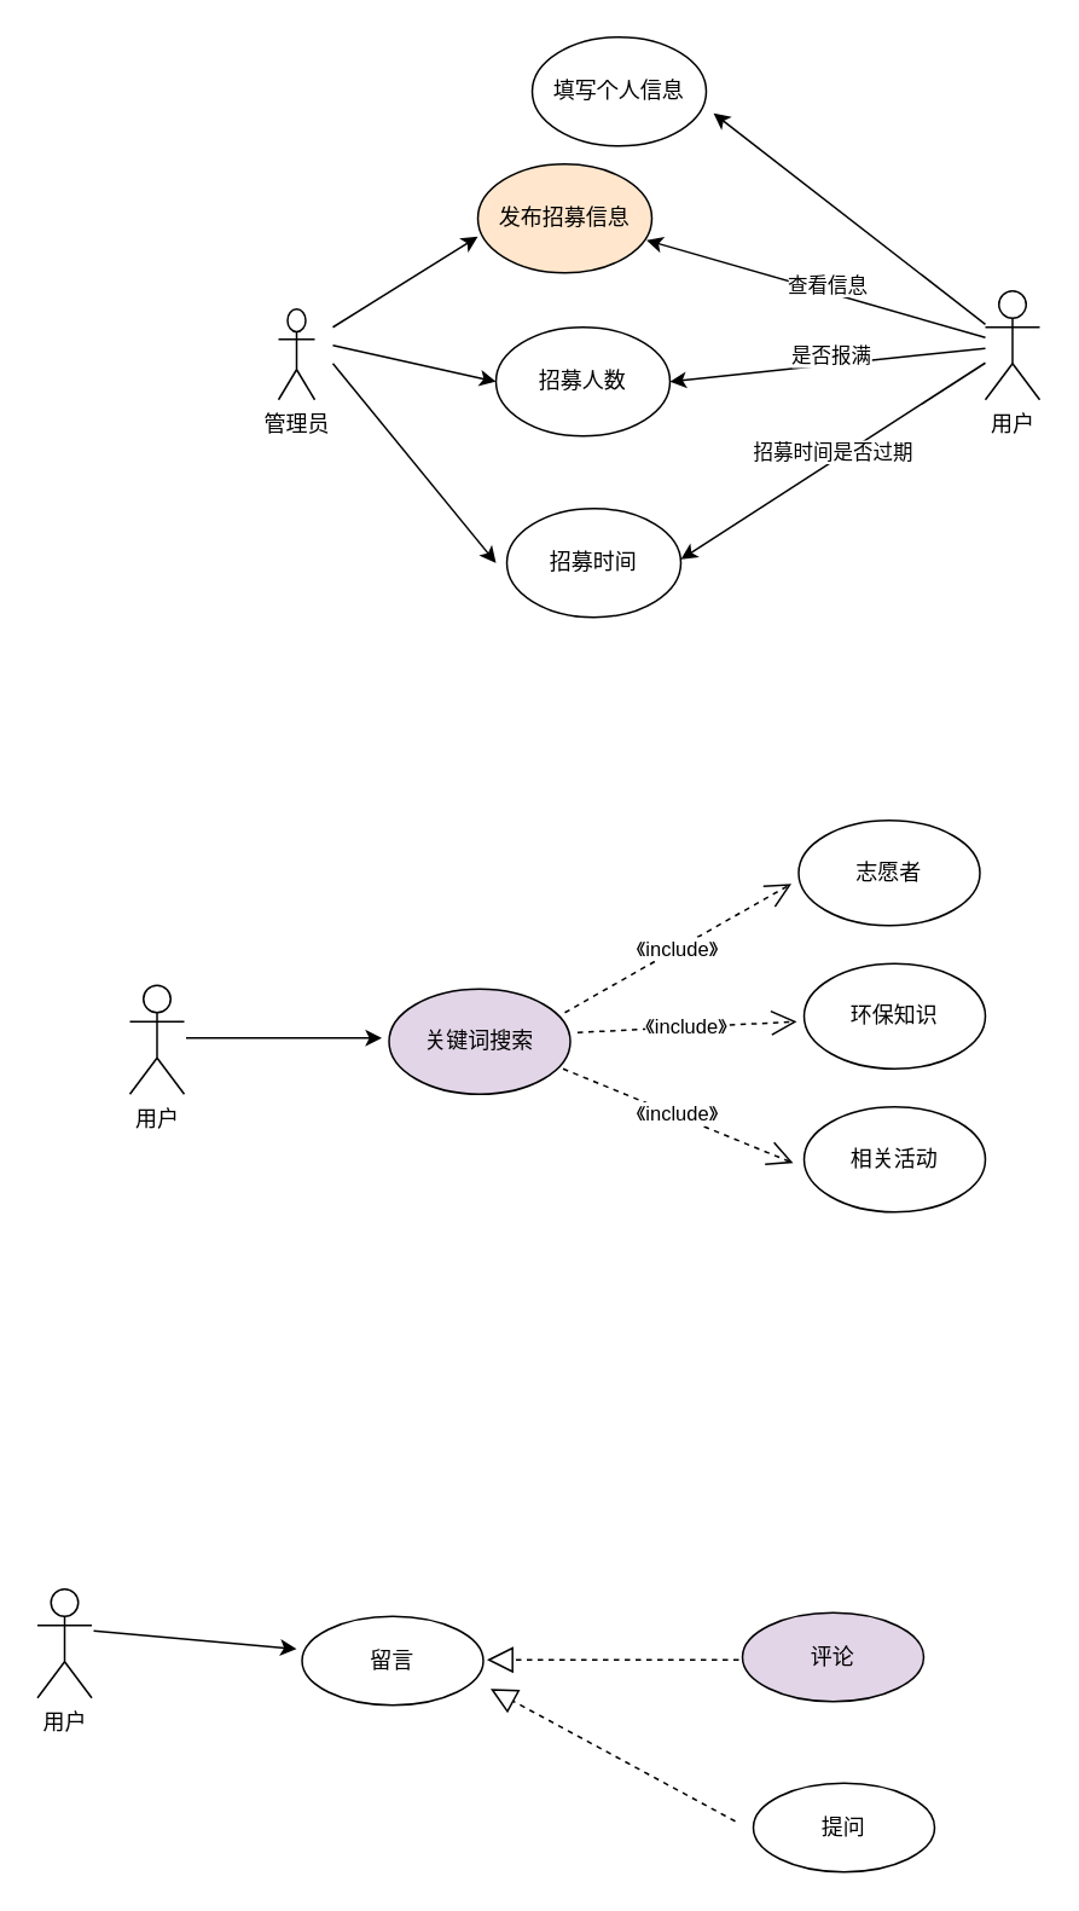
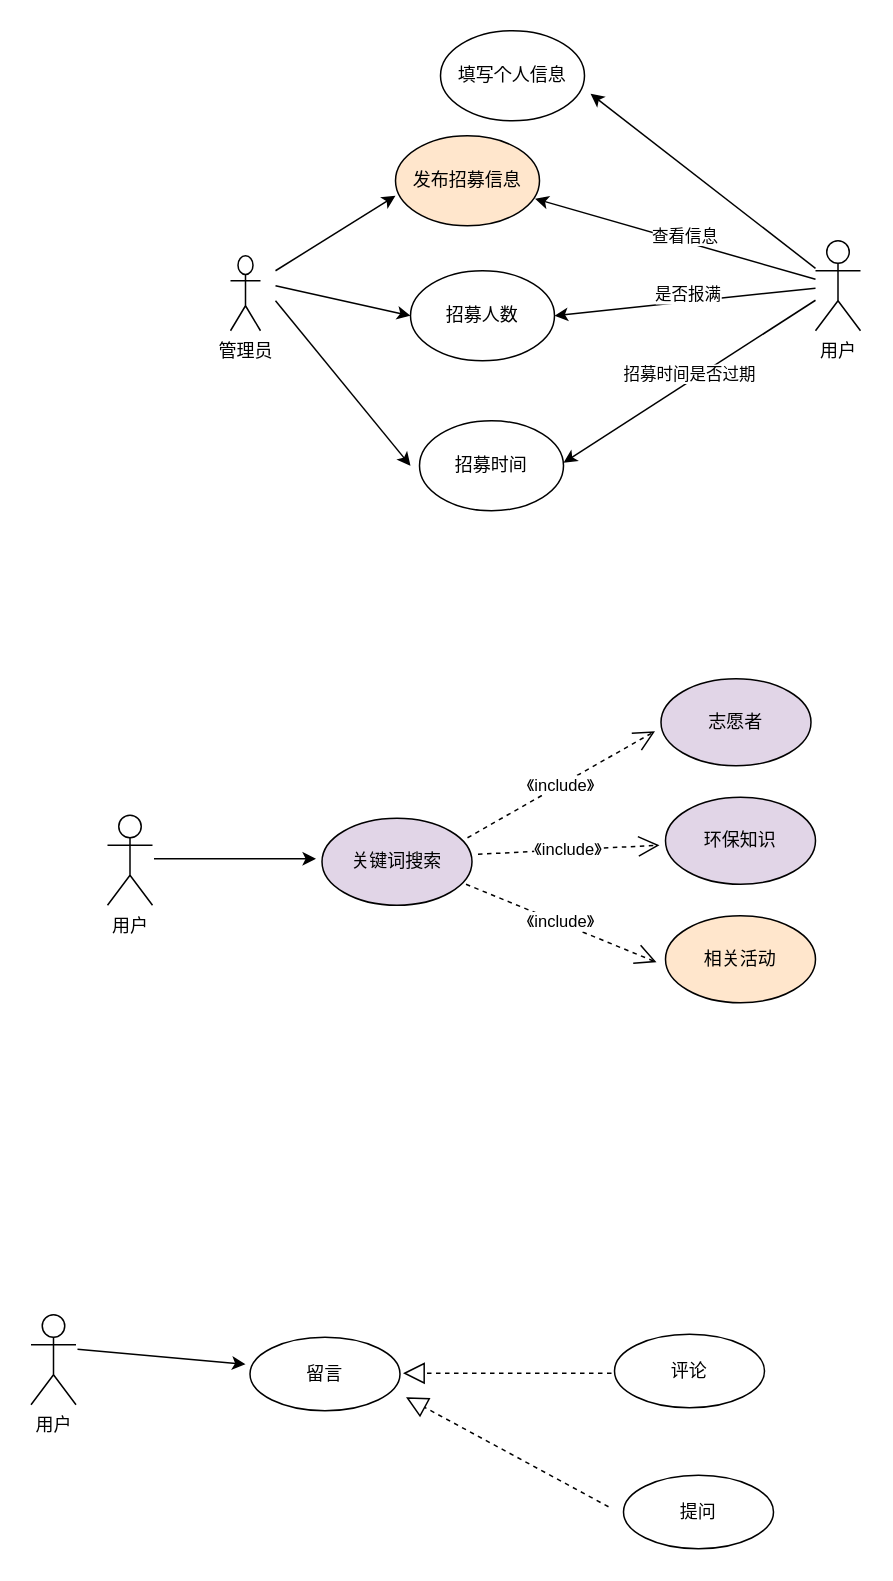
  <mxCell id="0" />
  <mxCell id="1" parent="0" />
  <mxCell id="2" value="管理员" style="shape=umlActor;verticalLabelPosition=bottom;verticalAlign=top;html=1;" vertex="1" parent="1"><mxGeometry x="153" y="170" width="20" height="50" as="geometry" /></mxCell>
  <mxCell id="3" value="" style="endArrow=classic;html=1;rounded=0;" edge="1" parent="1"><mxGeometry width="50" height="50" relative="1" as="geometry"><mxPoint x="183" y="180" as="sourcePoint" /><mxPoint x="263" y="130" as="targetPoint" /></mxGeometry></mxCell>
  <mxCell id="4" value="发布招募信息" style="ellipse;whiteSpace=wrap;html=1;fillColor=#ffe6cc;" vertex="1" parent="1"><mxGeometry x="263" y="90" width="96" height="60" as="geometry" /></mxCell>
  <mxCell id="5" value="" style="endArrow=classic;html=1;rounded=0;" edge="1" parent="1"><mxGeometry width="50" height="50" relative="1" as="geometry"><mxPoint x="183" y="190" as="sourcePoint" /><mxPoint x="273" y="210" as="targetPoint" /></mxGeometry></mxCell>
  <mxCell id="6" value="招募人数" style="ellipse;whiteSpace=wrap;html=1;" vertex="1" parent="1"><mxGeometry x="273" y="180" width="96" height="60" as="geometry" /></mxCell>
  <mxCell id="7" value="用户" style="shape=umlActor;verticalLabelPosition=bottom;verticalAlign=top;html=1;" vertex="1" parent="1"><mxGeometry x="543" y="160" width="30" height="60" as="geometry" /></mxCell>
  <mxCell id="8" value="" style="endArrow=classic;html=1;rounded=0;entryX=0.969;entryY=0.7;entryDx=0;entryDy=0;entryPerimeter=0;" edge="1" parent="1" source="7" target="4"><mxGeometry width="50" height="50" relative="1" as="geometry"><mxPoint x="553" y="210" as="sourcePoint" /><mxPoint x="603" y="160" as="targetPoint" /></mxGeometry></mxCell>
  <mxCell id="9" value="查看信息" style="edgeLabel;html=1;align=center;verticalAlign=middle;resizable=0;points=[];" vertex="1" connectable="0" parent="8"><mxGeometry x="-0.056" y="-5" relative="1" as="geometry"><mxPoint y="1" as="offset" /></mxGeometry></mxCell>
  <mxCell id="10" value="" style="endArrow=classic;html=1;rounded=0;entryX=1;entryY=0.5;entryDx=0;entryDy=0;" edge="1" parent="1" source="7" target="6"><mxGeometry width="50" height="50" relative="1" as="geometry"><mxPoint x="303" y="310" as="sourcePoint" /><mxPoint x="353" y="260" as="targetPoint" /></mxGeometry></mxCell>
  <mxCell id="11" value="是否报满" style="edgeLabel;html=1;align=center;verticalAlign=middle;resizable=0;points=[];" vertex="1" connectable="0" parent="10"><mxGeometry x="-0.029" y="-5" relative="1" as="geometry"><mxPoint as="offset" /></mxGeometry></mxCell>
  <mxCell id="12" value="" style="endArrow=classic;html=1;rounded=0;" edge="1" parent="1"><mxGeometry width="50" height="50" relative="1" as="geometry"><mxPoint x="183" y="200" as="sourcePoint" /><mxPoint x="273" y="310" as="targetPoint" /></mxGeometry></mxCell>
  <mxCell id="13" value="招募时间" style="ellipse;whiteSpace=wrap;html=1;" vertex="1" parent="1"><mxGeometry x="279" y="280" width="96" height="60" as="geometry" /></mxCell>
  <mxCell id="14" value="" style="endArrow=classic;html=1;rounded=0;entryX=1;entryY=0.5;entryDx=0;entryDy=0;" edge="1" parent="1" source="7"><mxGeometry width="50" height="50" relative="1" as="geometry"><mxPoint x="549" y="290" as="sourcePoint" /><mxPoint x="375" y="308" as="targetPoint" /></mxGeometry></mxCell>
  <mxCell id="15" value="招募时间是否过期" style="edgeLabel;html=1;align=center;verticalAlign=middle;resizable=0;points=[];" vertex="1" connectable="0" parent="14"><mxGeometry x="-0.029" y="-5" relative="1" as="geometry"><mxPoint as="offset" /></mxGeometry></mxCell>
  <mxCell id="16" value="填写个人信息" style="ellipse;whiteSpace=wrap;html=1;" vertex="1" parent="1"><mxGeometry x="293" y="20" width="96" height="60" as="geometry" /></mxCell>
  <mxCell id="17" value="" style="endArrow=classic;html=1;rounded=0;entryX=1.042;entryY=0.7;entryDx=0;entryDy=0;entryPerimeter=0;" edge="1" parent="1" source="7" target="16"><mxGeometry width="50" height="50" relative="1" as="geometry"><mxPoint x="546" y="160" as="sourcePoint" /><mxPoint x="359" y="106" as="targetPoint" /></mxGeometry></mxCell>
  <mxCell id="18" value="用户" style="shape=umlActor;verticalLabelPosition=bottom;verticalAlign=top;html=1;outlineConnect=0;" vertex="1" parent="1"><mxGeometry x="71" y="543" width="30" height="60" as="geometry" /></mxCell>
  <mxCell id="19" value="" style="endArrow=classic;html=1;rounded=0;" edge="1" parent="1"><mxGeometry width="50" height="50" relative="1" as="geometry"><mxPoint x="102" y="572" as="sourcePoint" /><mxPoint x="210" y="572" as="targetPoint" /></mxGeometry></mxCell>
  <mxCell id="20" value="关键词搜索" style="ellipse;whiteSpace=wrap;html=1;fillColor=#e1d5e7;" vertex="1" parent="1"><mxGeometry x="214" y="545" width="100" height="58" as="geometry" /></mxCell>
- <mxCell id="21" value="志愿者" style="ellipse;whiteSpace=wrap;html=1;" vertex="1" parent="1"><mxGeometry x="440" y="452" width="100" height="58" as="geometry" /></mxCell>
- <mxCell id="22" value="环保知识" style="ellipse;whiteSpace=wrap;html=1;" vertex="1" parent="1"><mxGeometry x="443" y="531" width="100" height="58" as="geometry" /></mxCell>
- <mxCell id="23" value="相关活动" style="ellipse;whiteSpace=wrap;html=1;" vertex="1" parent="1"><mxGeometry x="443" y="610" width="100" height="58" as="geometry" /></mxCell>
+ <mxCell id="21" value="志愿者" style="ellipse;whiteSpace=wrap;html=1;fillColor=#e1d5e7;" vertex="1" parent="1"><mxGeometry x="440" y="452" width="100" height="58" as="geometry" /></mxCell>
+ <mxCell id="22" value="环保知识" style="ellipse;whiteSpace=wrap;html=1;fillColor=#e1d5e7;" vertex="1" parent="1"><mxGeometry x="443" y="531" width="100" height="58" as="geometry" /></mxCell>
+ <mxCell id="23" value="相关活动" style="ellipse;whiteSpace=wrap;html=1;fillColor=#ffe6cc;" vertex="1" parent="1"><mxGeometry x="443" y="610" width="100" height="58" as="geometry" /></mxCell>
  <mxCell id="24" value="用户" style="shape=umlActor;verticalLabelPosition=bottom;verticalAlign=top;html=1;outlineConnect=0;" vertex="1" parent="1"><mxGeometry x="20" y="876" width="30" height="60" as="geometry" /></mxCell>
  <mxCell id="25" value="留言" style="ellipse;whiteSpace=wrap;html=1;" vertex="1" parent="1"><mxGeometry x="166" y="891" width="100" height="49" as="geometry" /></mxCell>
  <mxCell id="26" value="" style="endArrow=classic;html=1;rounded=0;" edge="1" parent="1"><mxGeometry width="50" height="50" relative="1" as="geometry"><mxPoint x="51" y="899" as="sourcePoint" /><mxPoint x="163" y="909" as="targetPoint" /></mxGeometry></mxCell>
- <mxCell id="27" value="评论" style="ellipse;whiteSpace=wrap;html=1;fillColor=#e1d5e7;" vertex="1" parent="1"><mxGeometry x="409" y="889" width="100" height="49" as="geometry" /></mxCell>
+ <mxCell id="27" value="评论" style="ellipse;whiteSpace=wrap;html=1;" vertex="1" parent="1"><mxGeometry x="409" y="889" width="100" height="49" as="geometry" /></mxCell>
  <mxCell id="28" value="提问" style="ellipse;whiteSpace=wrap;html=1;" vertex="1" parent="1"><mxGeometry x="415" y="983" width="100" height="49" as="geometry" /></mxCell>
  <mxCell id="29" value="" style="endArrow=block;dashed=1;endFill=0;endSize=12;html=1;rounded=0;" edge="1" parent="1"><mxGeometry width="160" relative="1" as="geometry"><mxPoint x="407" y="915" as="sourcePoint" /><mxPoint x="268" y="915" as="targetPoint" /></mxGeometry></mxCell>
  <mxCell id="30" value="" style="endArrow=block;dashed=1;endFill=0;endSize=12;html=1;rounded=0;" edge="1" parent="1"><mxGeometry width="160" relative="1" as="geometry"><mxPoint x="405" y="1004" as="sourcePoint" /><mxPoint x="270" y="931" as="targetPoint" /></mxGeometry></mxCell>
  <mxCell id="31" value="" style="endArrow=open;endSize=12;dashed=1;html=1;rounded=0;" edge="1" parent="1"><mxGeometry width="160" relative="1" as="geometry"><mxPoint x="310" y="589" as="sourcePoint" /><mxPoint x="437" y="641" as="targetPoint" /></mxGeometry></mxCell>
  <mxCell id="32" value="《include》" style="edgeLabel;html=1;align=center;verticalAlign=middle;resizable=0;points=[];" vertex="1" connectable="0" parent="31"><mxGeometry x="-0.031" y="1" relative="1" as="geometry"><mxPoint x="1" as="offset" /></mxGeometry></mxCell>
  <mxCell id="33" value="" style="endArrow=open;endSize=12;dashed=1;html=1;rounded=0;" edge="1" parent="1"><mxGeometry width="160" relative="1" as="geometry"><mxPoint x="318" y="569" as="sourcePoint" /><mxPoint x="439" y="563" as="targetPoint" /></mxGeometry></mxCell>
  <mxCell id="34" value="《include》" style="edgeLabel;html=1;align=center;verticalAlign=middle;resizable=0;points=[];" vertex="1" connectable="0" parent="33"><mxGeometry x="-0.031" y="1" relative="1" as="geometry"><mxPoint x="1" as="offset" /></mxGeometry></mxCell>
  <mxCell id="35" value="" style="endArrow=open;endSize=12;dashed=1;html=1;rounded=0;" edge="1" parent="1"><mxGeometry width="160" relative="1" as="geometry"><mxPoint x="311" y="558" as="sourcePoint" /><mxPoint x="436" y="487" as="targetPoint" /></mxGeometry></mxCell>
  <mxCell id="36" value="《include》" style="edgeLabel;html=1;align=center;verticalAlign=middle;resizable=0;points=[];" vertex="1" connectable="0" parent="35"><mxGeometry x="-0.031" y="1" relative="1" as="geometry"><mxPoint x="1" as="offset" /></mxGeometry></mxCell>
